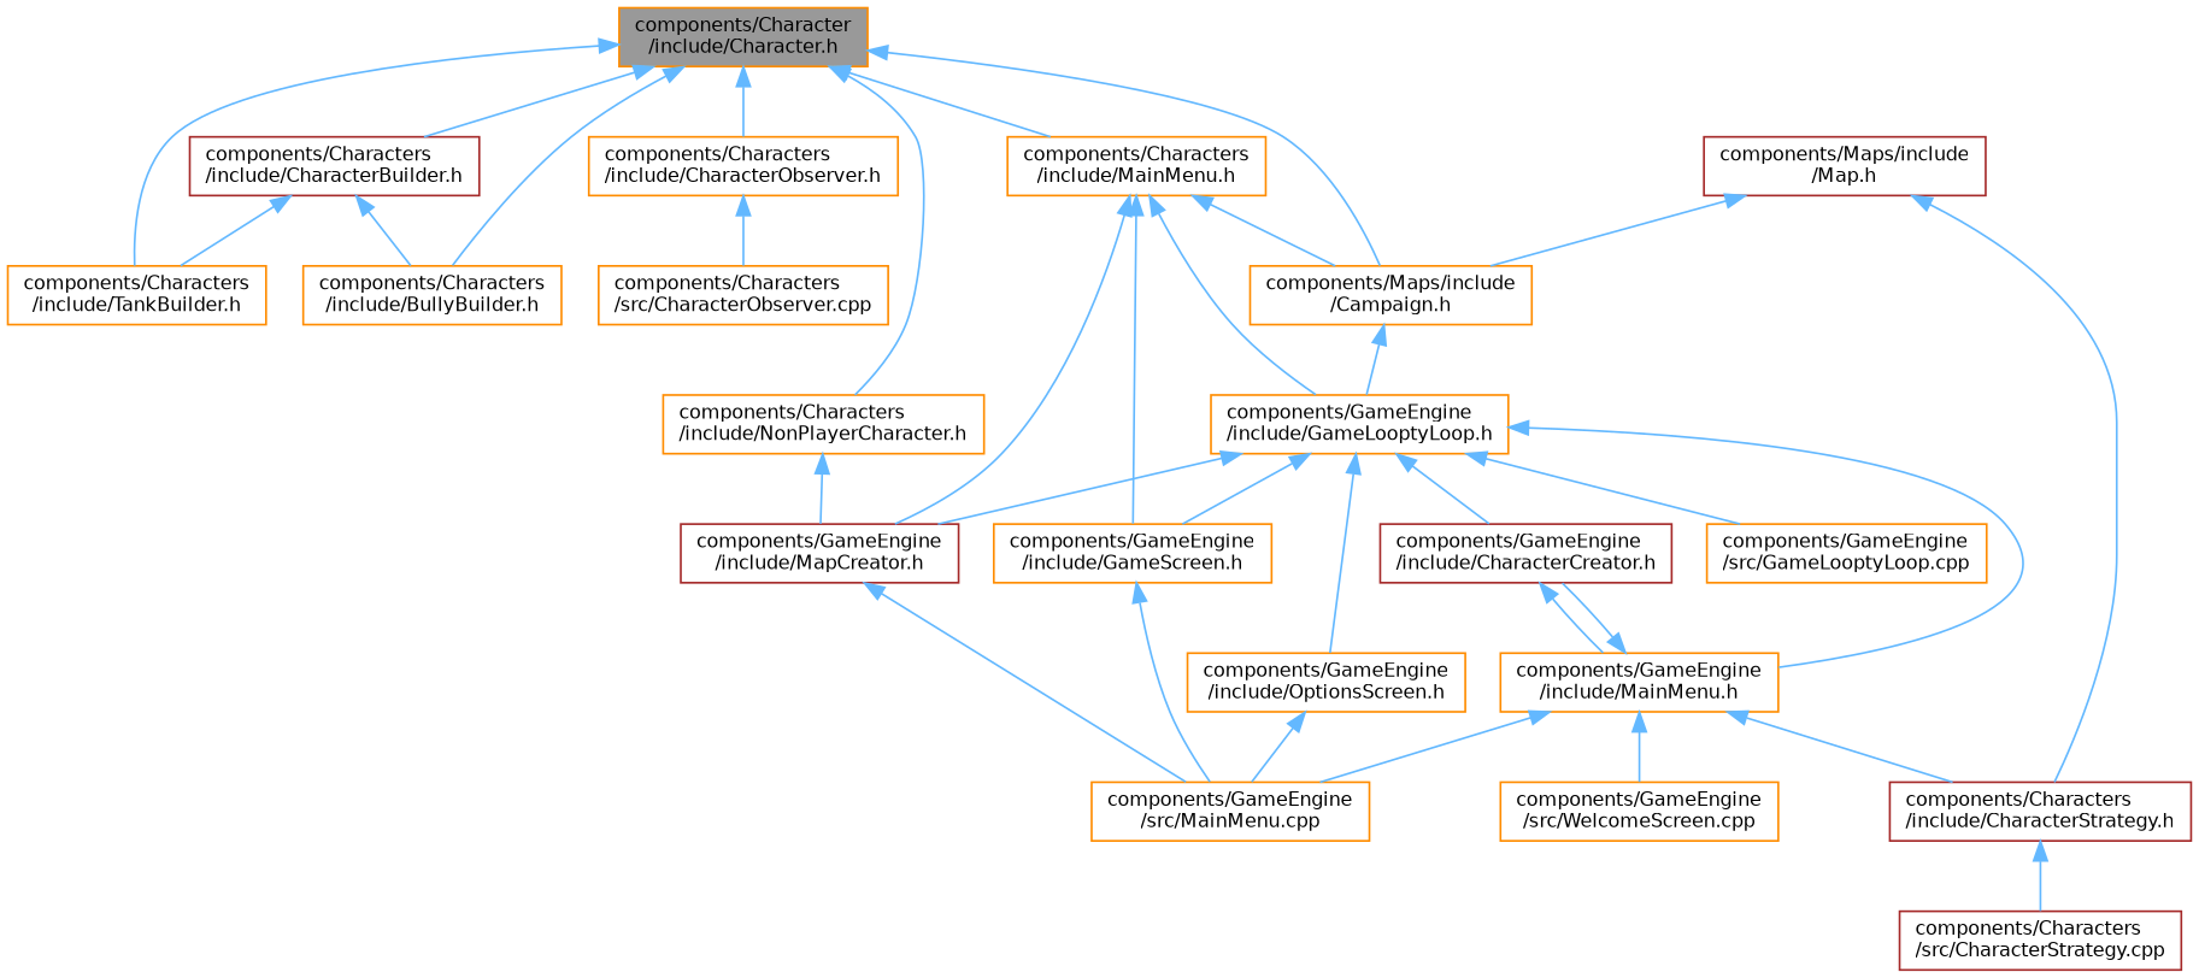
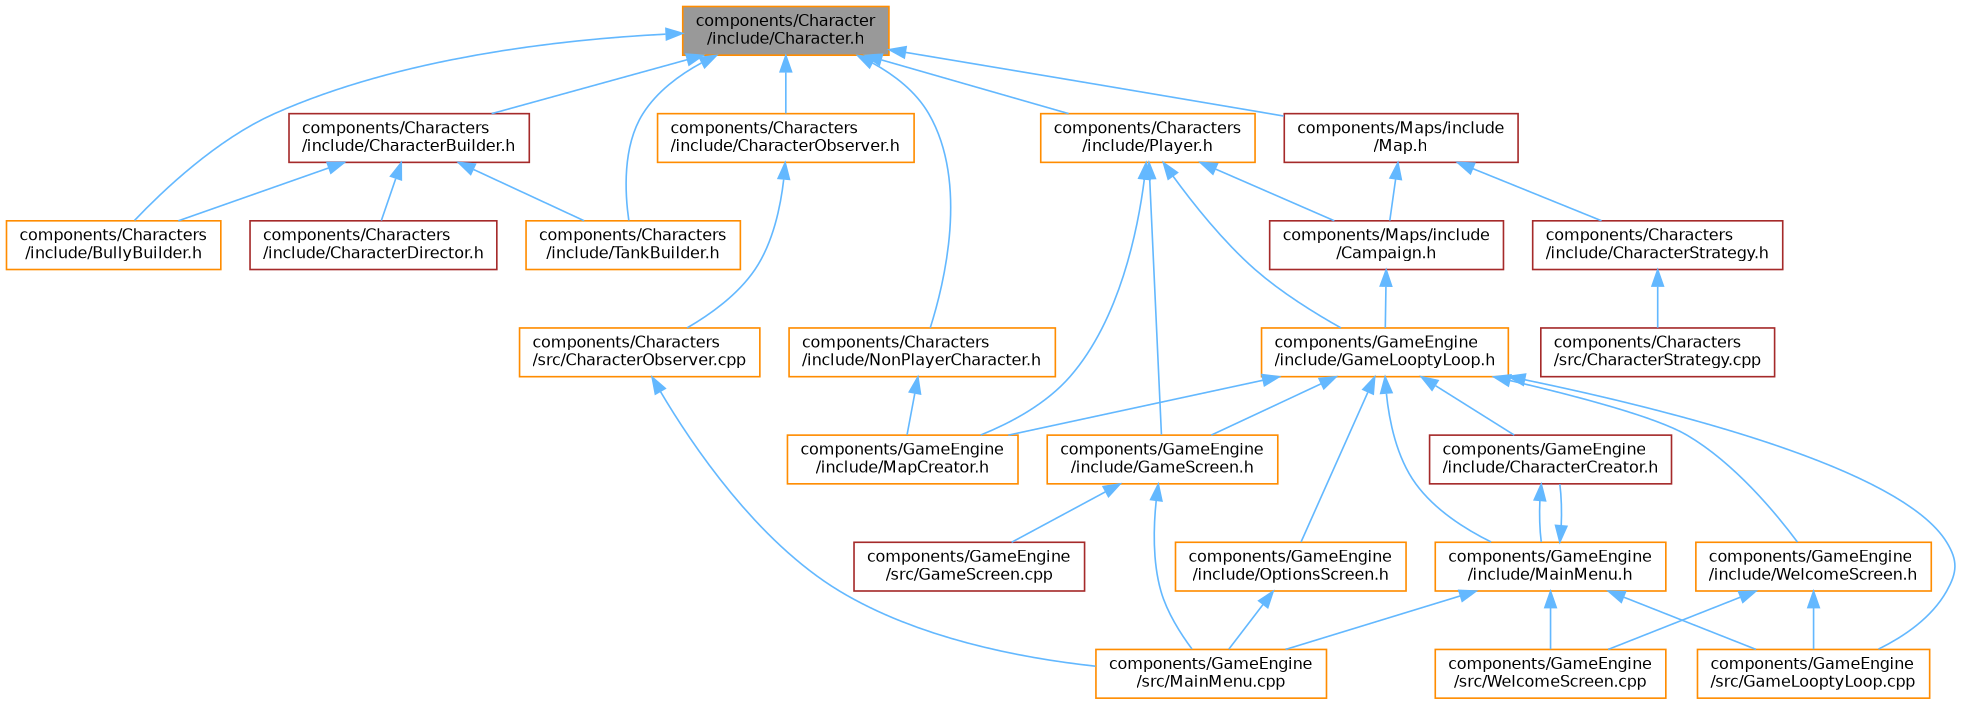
  digraph {
    node [color=darkorange fillcolor=white fontname=Helvetica fontsize=10 shape=box style=filled]
    edge [color=steelblue1 dir=back fontname=Helvetica fontsize=10 labelfontname=Helvetica labelfontsize=10 style=solid]
    n1 [fillcolor=grey60 fontcolor=black height=0.2 label="components/Character\l/include/Character.h" width=0.4]
    n2 [height=0.2 label="components/Characters\l/include/BullyBuilder.h" width=0.4]
    n3 [color=brown height=0.2 label="components/Characters\l/include/CharacterBuilder.h" width=0.4]
    n4 [height=0.2 label="components/Characters\l/include/TankBuilder.h" width=0.4]
    n5 [height=0.2 label="components/Characters\l/include/CharacterObserver.h" width=0.4]
    n6 [height=0.2 label="components/Characters\l/include/NonPlayerCharacter.h" width=0.4]
-   n7 [height=0.2 label="components/Characters\l/include/MainMenu.h" width=0.4]
+   n7 [height=0.2 label="components/Characters\l/include/Player.h" width=0.4]
    n8 [color=brown height=0.2 label="components/Maps/include\l/Map.h" width=0.4]
+   n9 [color=brown height=0.2 label="components/Characters\l/include/CharacterDirector.h" width=0.4]
    n10 [height=0.2 label="components/Characters\l/src/CharacterObserver.cpp" width=0.4]
-   n11 [color=brown height=0.2 label="components/GameEngine\l/include/MapCreator.h" width=0.4]
+   n11 [height=0.2 label="components/GameEngine\l/include/MapCreator.h" width=0.4]
    n12 [height=0.2 label="components/GameEngine\l/include/GameLooptyLoop.h" width=0.4]
    n13 [height=0.2 label="components/GameEngine\l/include/GameScreen.h" width=0.4]
-   n14 [height=0.2 label="components/Maps/include\l/Campaign.h" width=0.4]
+   n14 [color=brown height=0.2 label="components/Maps/include\l/Campaign.h" width=0.4]
    n15 [color=brown height=0.2 label="components/Characters\l/include/CharacterStrategy.h" width=0.4]
    n16 [height=0.2 label="components/GameEngine\l/src/MainMenu.cpp" width=0.4]
    n17 [color=brown height=0.2 label="components/GameEngine\l/include/CharacterCreator.h" width=0.4]
    n18 [height=0.2 label="components/GameEngine\l/include/MainMenu.h" width=0.4]
    n19 [height=0.2 label="components/GameEngine\l/src/GameLooptyLoop.cpp" width=0.4]
    n20 [height=0.2 label="components/GameEngine\l/include/OptionsScreen.h" width=0.4]
+   n21 [height=0.2 label="components/GameEngine\l/include/WelcomeScreen.h" width=0.4]
+   n22 [color=brown height=0.2 label="components/GameEngine\l/src/GameScreen.cpp" width=0.4]
    n23 [height=0.2 label="components/GameEngine\l/src/WelcomeScreen.cpp" width=0.4]
    n24 [color=brown height=0.2 label="components/Characters\l/src/CharacterStrategy.cpp" width=0.4]
    n1 -> n2
    n1 -> n3
    n1 -> n4
    n1 -> n5
    n1 -> n6
    n1 -> n7
-   n1 -> n14
+   n1 -> n8
    n3 -> n2
    n3 -> n4
+   n3 -> n9
    n5 -> n10
    n6 -> n11
    n7 -> n11
    n7 -> n12
    n7 -> n13
    n7 -> n14
    n8 -> n14
    n8 -> n15
-   n11 -> n16
+   n10 -> n16
    n12 -> n11
    n12 -> n13
    n12 -> n17
    n12 -> n18
    n12 -> n19
    n12 -> n20
+   n12 -> n21
    n13 -> n16
+   n13 -> n22
    n14 -> n12
    n15 -> n24
    n17 -> n18
    n18 -> n16
    n18 -> n17
-   n18 -> n15
+   n18 -> n19
    n18 -> n23
    n20 -> n16
+   n21 -> n19
+   n21 -> n23
  }
